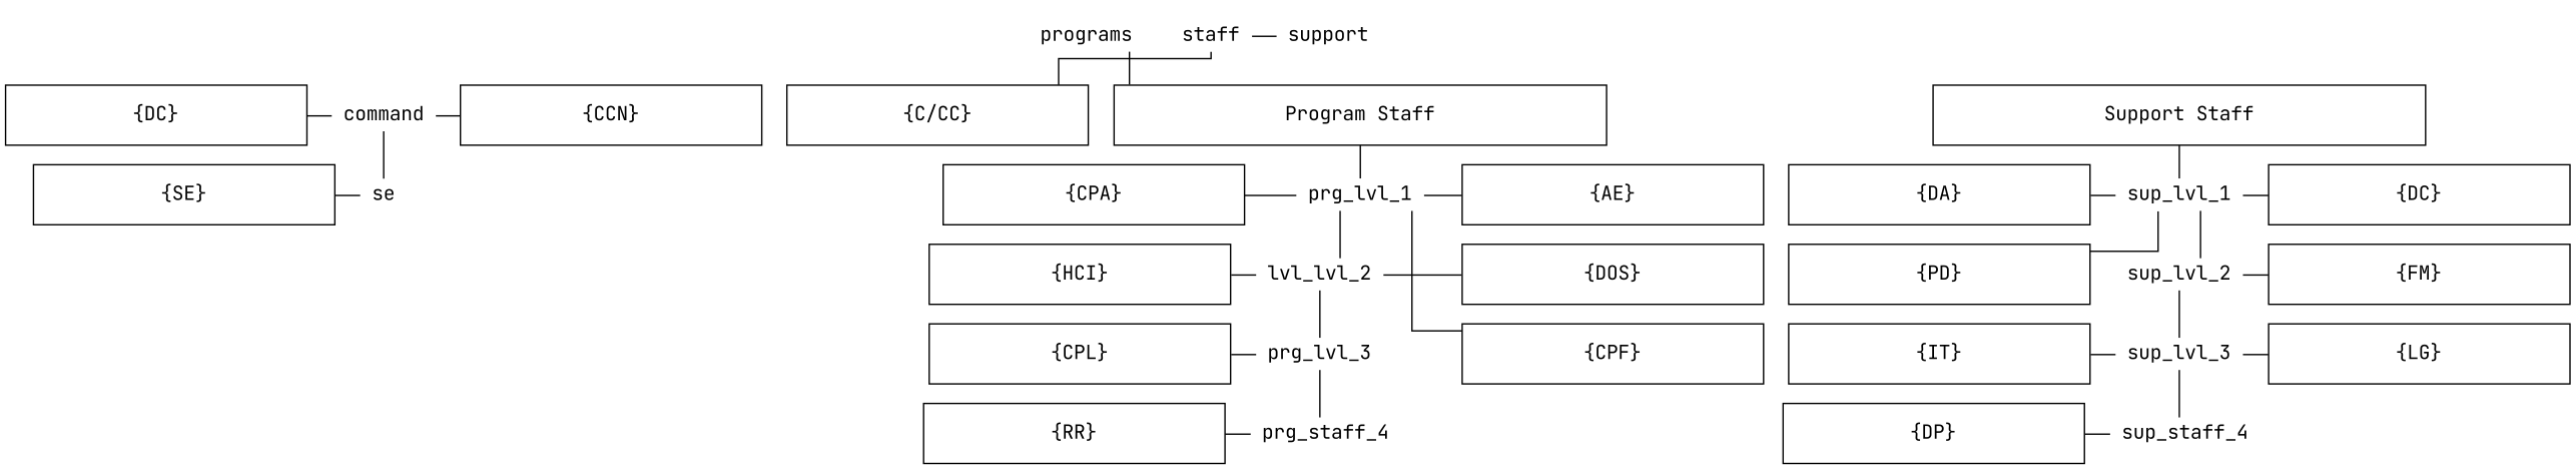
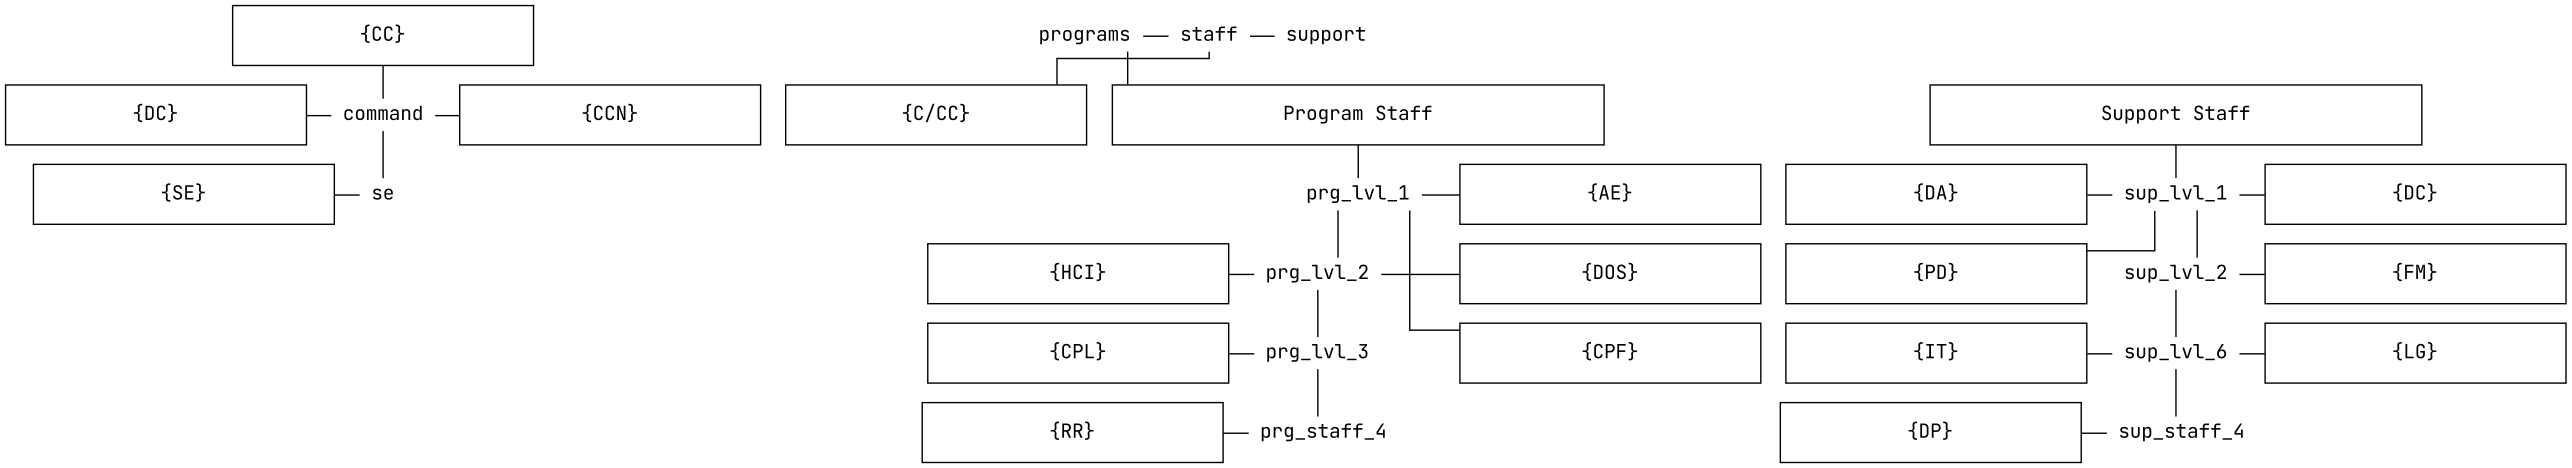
  digraph {
    fontname="JetBrains Mono"
    ranksep=0.2
    splines=ortho
    node [fontname="JetBrains Mono" shape=box]
    edge [dir=none fontname="JetBrains Mono"]
    n1 [height=0.6 label="{DC}" width=3]
    command [height=0 shape=none width=0]
    n3 [height=0.6 label="{CCN}" width=3]
    n4 [height=0.6 label="{SE}" width=3]
    se [height=0 shape=none width=0]
    staff [height=0 shape=none width=0]
    support [height=0 shape=none width=0]
    programs [height=0 shape=none width=0]
-   n9 [height=0.6 label="{CPA}" width=3]
    prg_lvl_1 [height=0 shape=none width=0]
    n11 [height=0.6 label="{AE}" width=3]
    n12 [height=0.6 label="{HCI}" width=3]
-   prg_lvl_2 [height=0 shape=none width=0 label=lvl_lvl_2]
+   prg_lvl_2 [height=0 shape=none width=0]
    n14 [height=0.6 label="{DOS}" width=3]
    n15 [height=0.6 label="{CPL}" width=3]
    prg_lvl_3 [height=0 shape=none width=0]
    n17 [height=0.6 label="{CPF}" width=3]
    n18 [height=0.6 label="{RR}" width=3]
    n19 [height=0 label=prg_staff_4 shape=none width=0]
    n20 [height=0.6 label="{DA}" width=3]
    sup_lvl_1 [height=0 shape=none width=0]
    n22 [height=0.6 label="{DC}" width=3]
    n23 [height=0.6 label="{PD}" width=3]
    sup_lvl_2 [height=0 shape=none width=0]
    n25 [height=0.6 label="{FM}" width=3]
    n26 [height=0.6 label="{IT}" width=3]
-   sup_lvl_3 [height=0 shape=none width=0]
+   sup_lvl_3 [height=0 shape=none width=0 label=sup_lvl_6]
    n28 [height=0.6 label="{LG}" width=3]
    n29 [height=0.6 label="{DP}" width=3]
    n30 [height=0 label=sup_staff_4 shape=none width=0]
    n31 [height=0.6 label="{C/CC}" width=3]
    n32 [height=0.6 label="Program Staff" width=4.9]
+   n33 [height=0.6 label="{CC}" width=3]
    n34 [height=0.6 label="Support Staff" width=4.9]
    subgraph sub_1 {
      rank=same
      n1
      command
      n3
    }
    subgraph sub_2 {
      rank=same
      n4
      se
    }
    subgraph sub_3 {
      rank=same
      staff
      support
      programs
    }
    subgraph sub_4 {
      rank=same
-     n9
      prg_lvl_1
      n11
    }
    subgraph sub_5 {
      rank=same
      n12
      prg_lvl_2
      n14
    }
    subgraph sub_6 {
      rank=same
      n15
      prg_lvl_3
      n17
    }
    subgraph sub_7 {
      rank=same
      n18
      n19
    }
    subgraph sub_8 {
      rank=same
      n20
      sup_lvl_1
      n22
    }
    subgraph sub_9 {
      rank=same
      n23
      sup_lvl_2
      n25
    }
    subgraph sub_10 {
      rank=same
      n26
      sup_lvl_3
      n28
    }
    subgraph sub_11 {
      rank=same
      n29
      n30
    }
    subgraph sub_12 {
      rank=same
      n11
      n20
    }
    subgraph sub_13 {
      rank=same
      n14
      n25
    }
    subgraph sub_14 {
      rank=same
      n17
      n28
    }
    n1 -> command
    command -> n3
    command -> se
    n4 -> se
    staff -> support
    staff -> n31
+   programs -> staff
    programs -> n32
-   n9 -> prg_lvl_1
-   n9 -> n12 [style=invis]
    prg_lvl_1 -> n11
    prg_lvl_1 -> prg_lvl_2
    prg_lvl_1 -> n17
    n11 -> n14 [style=invis]
    n11 -> n20 [style=invis]
    n12 -> prg_lvl_2
    n12 -> n15 [style=invis]
    prg_lvl_2 -> n14
    prg_lvl_2 -> prg_lvl_3
    n14 -> n17 [style=invis]
    n14 -> n25 [style=invis]
    n15 -> prg_lvl_3
    n15 -> n18 [style=invis]
    prg_lvl_3 -> n19
    n17 -> n28 [style=invis]
    n18 -> n19
    n20 -> sup_lvl_1
    sup_lvl_1 -> n22
    sup_lvl_1 -> sup_lvl_2
    n22 -> n25 [style=invis]
    n23 -> sup_lvl_1
    n23 -> n26 [style=invis]
    sup_lvl_2 -> n25
    sup_lvl_2 -> sup_lvl_3
    n25 -> n28 [style=invis]
    n26 -> sup_lvl_3
    n26 -> n29 [style=invis]
    sup_lvl_3 -> n28
    sup_lvl_3 -> n30
    n29 -> n30
    n32 -> prg_lvl_1
+   n33 -> command
    n34 -> sup_lvl_1
  }
